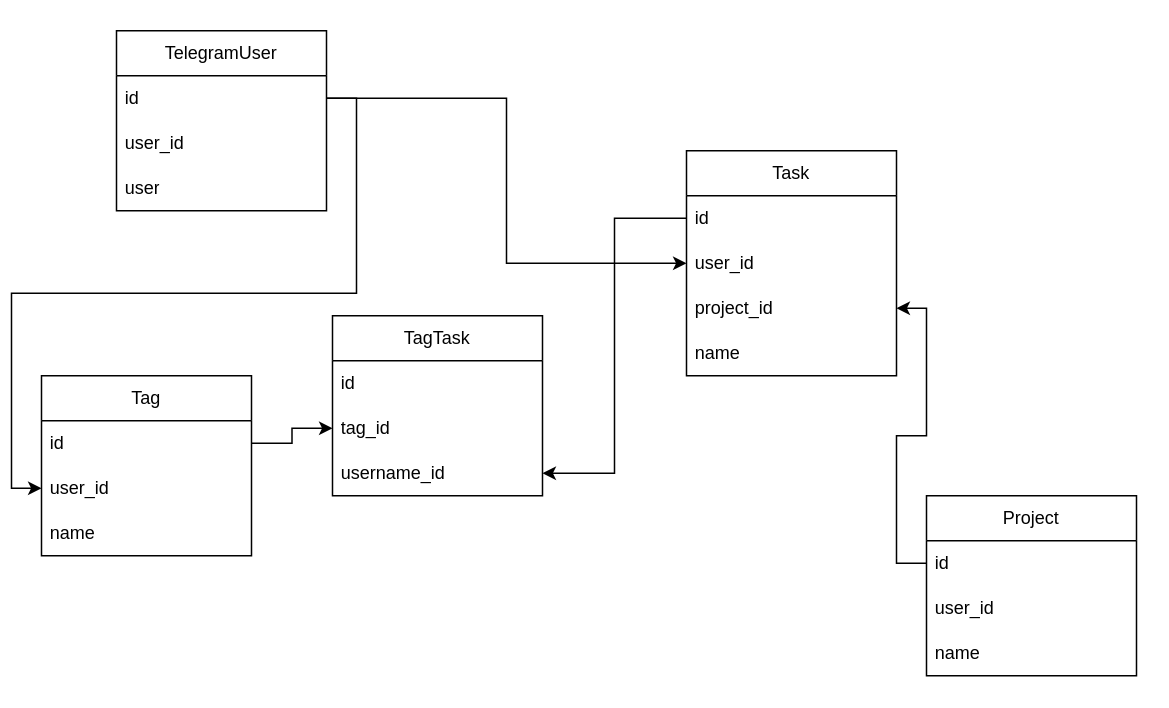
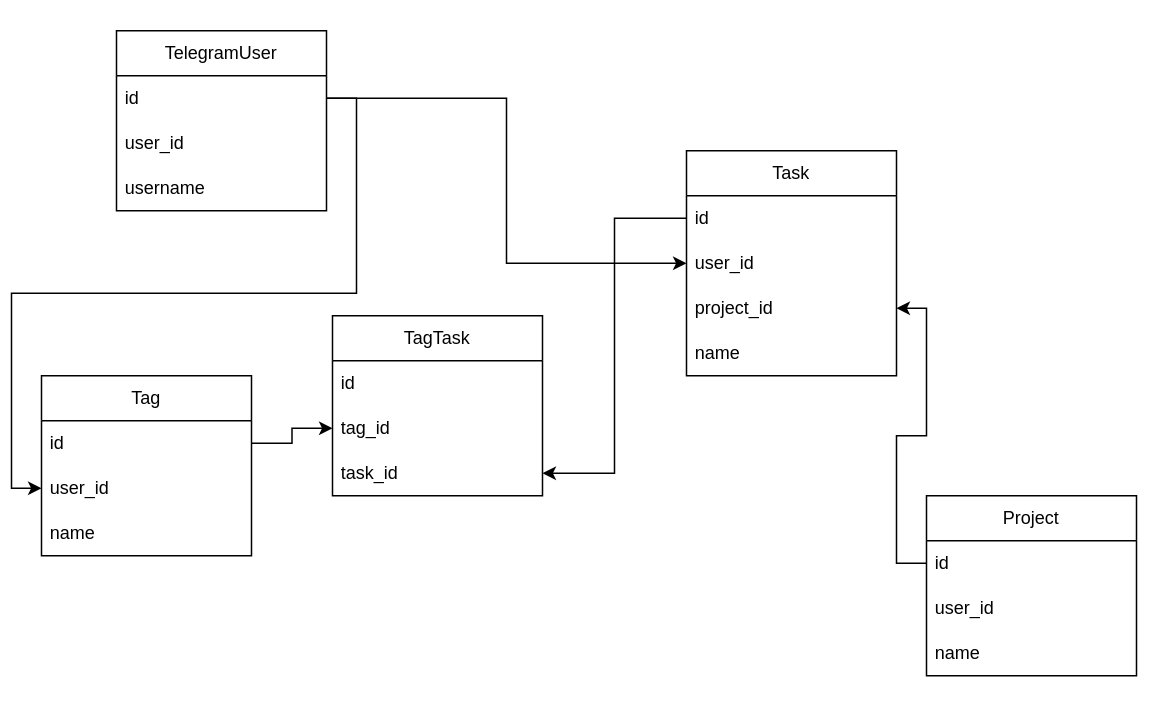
  <mxCell id="0" />
  <mxCell id="1" parent="0" />
  <mxCell id="2" value="TelegramUser" style="swimlane;fontStyle=0;childLayout=stackLayout;horizontal=1;startSize=30;horizontalStack=0;resizeParent=1;resizeParentMax=0;resizeLast=0;collapsible=1;marginBottom=0;whiteSpace=wrap;html=1;" vertex="1" parent="1"><mxGeometry x="70" y="20" width="140" height="120" as="geometry" /></mxCell>
  <mxCell id="3" value="id" style="text;strokeColor=none;fillColor=none;align=left;verticalAlign=middle;spacingLeft=4;spacingRight=4;overflow=hidden;points=[[0,0.5],[1,0.5]];portConstraint=eastwest;rotatable=0;whiteSpace=wrap;html=1;" vertex="1" parent="2"><mxGeometry y="30" width="140" height="30" as="geometry" /></mxCell>
  <mxCell id="4" value="user_id" style="text;strokeColor=none;fillColor=none;align=left;verticalAlign=middle;spacingLeft=4;spacingRight=4;overflow=hidden;points=[[0,0.5],[1,0.5]];portConstraint=eastwest;rotatable=0;whiteSpace=wrap;html=1;" vertex="1" parent="2"><mxGeometry y="60" width="140" height="30" as="geometry" /></mxCell>
- <mxCell id="5" value="user" style="text;strokeColor=none;fillColor=none;align=left;verticalAlign=middle;spacingLeft=4;spacingRight=4;overflow=hidden;points=[[0,0.5],[1,0.5]];portConstraint=eastwest;rotatable=0;whiteSpace=wrap;html=1;" vertex="1" parent="2"><mxGeometry y="90" width="140" height="30" as="geometry" /></mxCell>
+ <mxCell id="5" value="username" style="text;strokeColor=none;fillColor=none;align=left;verticalAlign=middle;spacingLeft=4;spacingRight=4;overflow=hidden;points=[[0,0.5],[1,0.5]];portConstraint=eastwest;rotatable=0;whiteSpace=wrap;html=1;" vertex="1" parent="2"><mxGeometry y="90" width="140" height="30" as="geometry" /></mxCell>
  <mxCell id="6" value="Task" style="swimlane;fontStyle=0;childLayout=stackLayout;horizontal=1;startSize=30;horizontalStack=0;resizeParent=1;resizeParentMax=0;resizeLast=0;collapsible=1;marginBottom=0;whiteSpace=wrap;html=1;" vertex="1" parent="1"><mxGeometry x="450" y="100" width="140" height="150" as="geometry" /></mxCell>
  <mxCell id="7" value="id" style="text;strokeColor=none;fillColor=none;align=left;verticalAlign=middle;spacingLeft=4;spacingRight=4;overflow=hidden;points=[[0,0.5],[1,0.5]];portConstraint=eastwest;rotatable=0;whiteSpace=wrap;html=1;" vertex="1" parent="6"><mxGeometry y="30" width="140" height="30" as="geometry" /></mxCell>
  <mxCell id="8" value="user_id" style="text;strokeColor=none;fillColor=none;align=left;verticalAlign=middle;spacingLeft=4;spacingRight=4;overflow=hidden;points=[[0,0.5],[1,0.5]];portConstraint=eastwest;rotatable=0;whiteSpace=wrap;html=1;" vertex="1" parent="6"><mxGeometry y="60" width="140" height="30" as="geometry" /></mxCell>
  <mxCell id="9" value="project_id" style="text;strokeColor=none;fillColor=none;align=left;verticalAlign=middle;spacingLeft=4;spacingRight=4;overflow=hidden;points=[[0,0.5],[1,0.5]];portConstraint=eastwest;rotatable=0;whiteSpace=wrap;html=1;" vertex="1" parent="6"><mxGeometry y="90" width="140" height="30" as="geometry" /></mxCell>
  <mxCell id="10" value="name" style="text;strokeColor=none;fillColor=none;align=left;verticalAlign=middle;spacingLeft=4;spacingRight=4;overflow=hidden;points=[[0,0.5],[1,0.5]];portConstraint=eastwest;rotatable=0;whiteSpace=wrap;html=1;" vertex="1" parent="6"><mxGeometry y="120" width="140" height="30" as="geometry" /></mxCell>
  <mxCell id="11" value="Tag" style="swimlane;fontStyle=0;childLayout=stackLayout;horizontal=1;startSize=30;horizontalStack=0;resizeParent=1;resizeParentMax=0;resizeLast=0;collapsible=1;marginBottom=0;whiteSpace=wrap;html=1;" vertex="1" parent="1"><mxGeometry x="20" y="250" width="140" height="120" as="geometry" /></mxCell>
  <mxCell id="12" value="id" style="text;strokeColor=none;fillColor=none;align=left;verticalAlign=middle;spacingLeft=4;spacingRight=4;overflow=hidden;points=[[0,0.5],[1,0.5]];portConstraint=eastwest;rotatable=0;whiteSpace=wrap;html=1;" vertex="1" parent="11"><mxGeometry y="30" width="140" height="30" as="geometry" /></mxCell>
  <mxCell id="13" value="user_id" style="text;strokeColor=none;fillColor=none;align=left;verticalAlign=middle;spacingLeft=4;spacingRight=4;overflow=hidden;points=[[0,0.5],[1,0.5]];portConstraint=eastwest;rotatable=0;whiteSpace=wrap;html=1;" vertex="1" parent="11"><mxGeometry y="60" width="140" height="30" as="geometry" /></mxCell>
  <mxCell id="14" value="name" style="text;strokeColor=none;fillColor=none;align=left;verticalAlign=middle;spacingLeft=4;spacingRight=4;overflow=hidden;points=[[0,0.5],[1,0.5]];portConstraint=eastwest;rotatable=0;whiteSpace=wrap;html=1;" vertex="1" parent="11"><mxGeometry y="90" width="140" height="30" as="geometry" /></mxCell>
  <mxCell id="15" value="Project" style="swimlane;fontStyle=0;childLayout=stackLayout;horizontal=1;startSize=30;horizontalStack=0;resizeParent=1;resizeParentMax=0;resizeLast=0;collapsible=1;marginBottom=0;whiteSpace=wrap;html=1;" vertex="1" parent="1"><mxGeometry x="610" y="330" width="140" height="120" as="geometry" /></mxCell>
  <mxCell id="16" value="id" style="text;strokeColor=none;fillColor=none;align=left;verticalAlign=middle;spacingLeft=4;spacingRight=4;overflow=hidden;points=[[0,0.5],[1,0.5]];portConstraint=eastwest;rotatable=0;whiteSpace=wrap;html=1;" vertex="1" parent="15"><mxGeometry y="30" width="140" height="30" as="geometry" /></mxCell>
  <mxCell id="17" value="user_id" style="text;strokeColor=none;fillColor=none;align=left;verticalAlign=middle;spacingLeft=4;spacingRight=4;overflow=hidden;points=[[0,0.5],[1,0.5]];portConstraint=eastwest;rotatable=0;whiteSpace=wrap;html=1;" vertex="1" parent="15"><mxGeometry y="60" width="140" height="30" as="geometry" /></mxCell>
  <mxCell id="18" value="name" style="text;strokeColor=none;fillColor=none;align=left;verticalAlign=middle;spacingLeft=4;spacingRight=4;overflow=hidden;points=[[0,0.5],[1,0.5]];portConstraint=eastwest;rotatable=0;whiteSpace=wrap;html=1;" vertex="1" parent="15"><mxGeometry y="90" width="140" height="30" as="geometry" /></mxCell>
  <mxCell id="19" value="TagTask" style="swimlane;fontStyle=0;childLayout=stackLayout;horizontal=1;startSize=30;horizontalStack=0;resizeParent=1;resizeParentMax=0;resizeLast=0;collapsible=1;marginBottom=0;whiteSpace=wrap;html=1;" vertex="1" parent="1"><mxGeometry x="214" y="210" width="140" height="120" as="geometry" /></mxCell>
  <mxCell id="20" value="id" style="text;strokeColor=none;fillColor=none;align=left;verticalAlign=middle;spacingLeft=4;spacingRight=4;overflow=hidden;points=[[0,0.5],[1,0.5]];portConstraint=eastwest;rotatable=0;whiteSpace=wrap;html=1;" vertex="1" parent="19"><mxGeometry y="30" width="140" height="30" as="geometry" /></mxCell>
  <mxCell id="21" value="tag_id" style="text;strokeColor=none;fillColor=none;align=left;verticalAlign=middle;spacingLeft=4;spacingRight=4;overflow=hidden;points=[[0,0.5],[1,0.5]];portConstraint=eastwest;rotatable=0;whiteSpace=wrap;html=1;" vertex="1" parent="19"><mxGeometry y="60" width="140" height="30" as="geometry" /></mxCell>
- <mxCell id="22" value="username_id" style="text;strokeColor=none;fillColor=none;align=left;verticalAlign=middle;spacingLeft=4;spacingRight=4;overflow=hidden;points=[[0,0.5],[1,0.5]];portConstraint=eastwest;rotatable=0;whiteSpace=wrap;html=1;" vertex="1" parent="19"><mxGeometry y="90" width="140" height="30" as="geometry" /></mxCell>
+ <mxCell id="22" value="task_id" style="text;strokeColor=none;fillColor=none;align=left;verticalAlign=middle;spacingLeft=4;spacingRight=4;overflow=hidden;points=[[0,0.5],[1,0.5]];portConstraint=eastwest;rotatable=0;whiteSpace=wrap;html=1;" vertex="1" parent="19"><mxGeometry y="90" width="140" height="30" as="geometry" /></mxCell>
  <mxCell id="23" style="edgeStyle=orthogonalEdgeStyle;rounded=0;orthogonalLoop=1;jettySize=auto;html=1;exitX=0;exitY=0.5;exitDx=0;exitDy=0;entryX=1;entryY=0.5;entryDx=0;entryDy=0;" edge="1" parent="1" source="7" target="22"><mxGeometry relative="1" as="geometry" /></mxCell>
  <mxCell id="24" style="edgeStyle=orthogonalEdgeStyle;rounded=0;orthogonalLoop=1;jettySize=auto;html=1;exitX=1;exitY=0.5;exitDx=0;exitDy=0;entryX=0;entryY=0.5;entryDx=0;entryDy=0;" edge="1" parent="1" source="12" target="21"><mxGeometry relative="1" as="geometry" /></mxCell>
  <mxCell id="25" style="edgeStyle=orthogonalEdgeStyle;rounded=0;orthogonalLoop=1;jettySize=auto;html=1;exitX=0;exitY=0.5;exitDx=0;exitDy=0;entryX=1;entryY=0.5;entryDx=0;entryDy=0;" edge="1" parent="1" source="16" target="9"><mxGeometry relative="1" as="geometry" /></mxCell>
  <mxCell id="26" style="edgeStyle=orthogonalEdgeStyle;rounded=0;orthogonalLoop=1;jettySize=auto;html=1;exitX=1;exitY=0.5;exitDx=0;exitDy=0;entryX=0;entryY=0.5;entryDx=0;entryDy=0;" edge="1" parent="1" source="3" target="13"><mxGeometry relative="1" as="geometry" /></mxCell>
  <mxCell id="27" style="edgeStyle=orthogonalEdgeStyle;rounded=0;orthogonalLoop=1;jettySize=auto;html=1;exitX=1;exitY=0.5;exitDx=0;exitDy=0;entryX=0;entryY=0.5;entryDx=0;entryDy=0;" edge="1" parent="1" source="3" target="8"><mxGeometry relative="1" as="geometry" /></mxCell>
